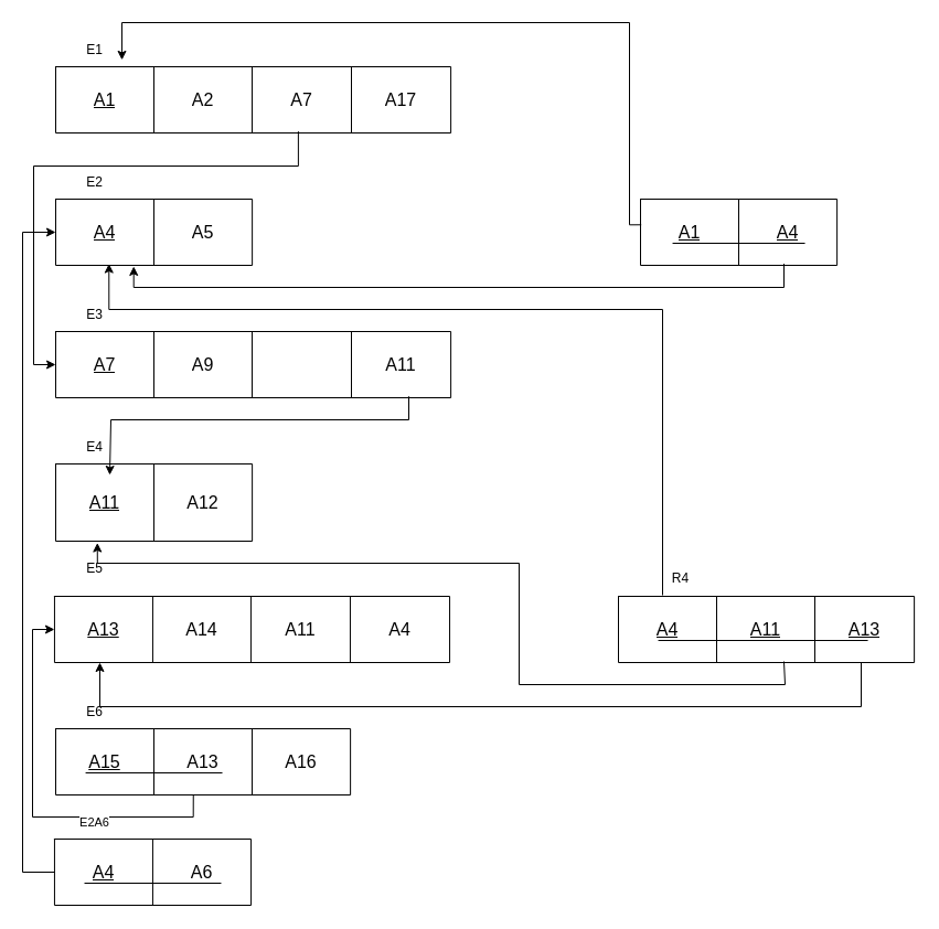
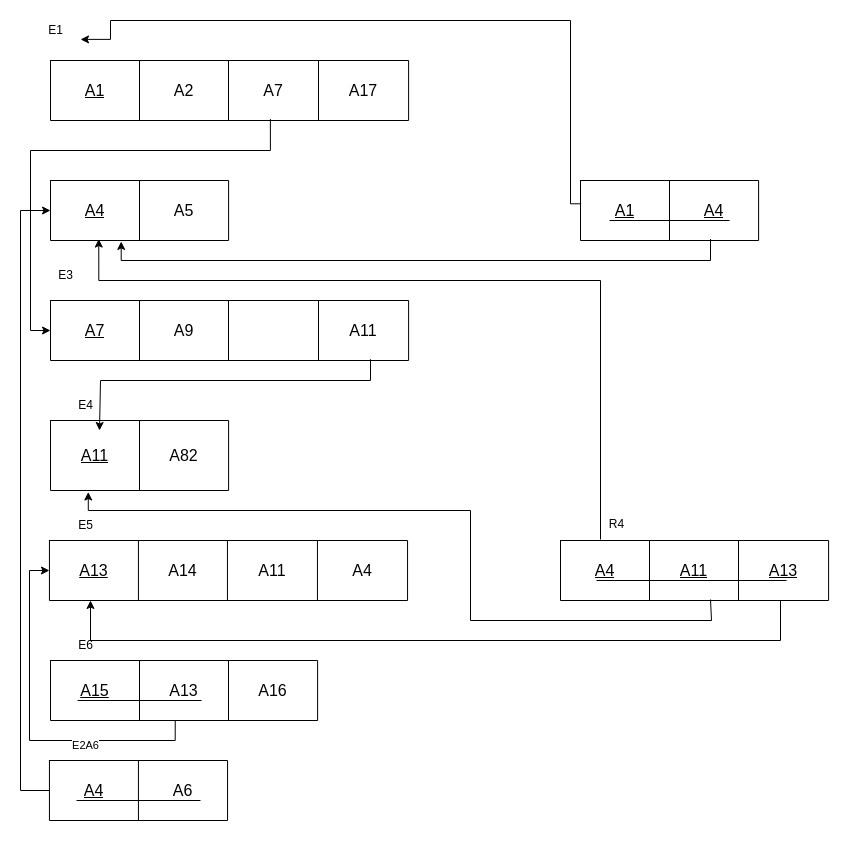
  <mxCell id="0" />
  <mxCell id="1" parent="0" />
- <mxCell id="2" value="E1" style="text;html=1;align=center;verticalAlign=middle;resizable=0;points=[];autosize=1;strokeColor=none;fillColor=none;" parent="1" vertex="1"><mxGeometry x="65" y="30" width="40" height="30" as="geometry" /></mxCell>
+ <mxCell id="2" value="E1" style="text;html=1;align=center;verticalAlign=middle;resizable=0;points=[];autosize=1;strokeColor=none;fillColor=none;" parent="1" vertex="1"><mxGeometry x="35" y="15" width="40" height="30" as="geometry" /></mxCell>
  <mxCell id="3" value="" style="shape=table;startSize=0;container=1;collapsible=0;childLayout=tableLayout;fontSize=16;" parent="1" vertex="1"><mxGeometry x="50" y="180" width="178.12" height="60" as="geometry" /></mxCell>
  <mxCell id="4" value="" style="shape=tableRow;horizontal=0;startSize=0;swimlaneHead=0;swimlaneBody=0;strokeColor=inherit;top=0;left=0;bottom=0;right=0;collapsible=0;dropTarget=0;fillColor=none;points=[[0,0.5],[1,0.5]];portConstraint=eastwest;fontSize=16;" parent="3" vertex="1"><mxGeometry width="178.12" height="60" as="geometry" /></mxCell>
  <mxCell id="5" value="&lt;u&gt;A4&lt;/u&gt;" style="shape=partialRectangle;html=1;whiteSpace=wrap;connectable=0;strokeColor=inherit;overflow=hidden;fillColor=none;top=0;left=0;bottom=0;right=0;pointerEvents=1;fontSize=16;" parent="4" vertex="1"><mxGeometry width="89" height="60" as="geometry"><mxRectangle width="89" height="60" as="alternateBounds" /></mxGeometry></mxCell>
  <mxCell id="6" value="A5" style="shape=partialRectangle;html=1;whiteSpace=wrap;connectable=0;strokeColor=inherit;overflow=hidden;fillColor=none;top=0;left=0;bottom=0;right=0;pointerEvents=1;fontSize=16;" parent="4" vertex="1"><mxGeometry x="89" width="89" height="60" as="geometry"><mxRectangle width="89" height="60" as="alternateBounds" /></mxGeometry></mxCell>
- <mxCell id="7" value="E2" style="text;html=1;align=center;verticalAlign=middle;resizable=0;points=[];autosize=1;strokeColor=none;fillColor=none;" parent="1" vertex="1"><mxGeometry x="65" y="150" width="40" height="30" as="geometry" /></mxCell>
  <mxCell id="8" value="" style="shape=table;startSize=0;container=1;collapsible=0;childLayout=tableLayout;fontSize=16;" parent="1" vertex="1"><mxGeometry x="50" y="60" width="358.12" height="60" as="geometry" /></mxCell>
  <mxCell id="9" value="" style="shape=tableRow;horizontal=0;startSize=0;swimlaneHead=0;swimlaneBody=0;strokeColor=inherit;top=0;left=0;bottom=0;right=0;collapsible=0;dropTarget=0;fillColor=none;points=[[0,0.5],[1,0.5]];portConstraint=eastwest;fontSize=16;" parent="8" vertex="1"><mxGeometry width="358.12" height="60" as="geometry" /></mxCell>
  <mxCell id="10" value="&lt;u&gt;A1&lt;/u&gt;" style="shape=partialRectangle;html=1;whiteSpace=wrap;connectable=0;strokeColor=inherit;overflow=hidden;fillColor=none;top=0;left=0;bottom=0;right=0;pointerEvents=1;fontSize=16;" parent="9" vertex="1"><mxGeometry width="89" height="60" as="geometry"><mxRectangle width="89" height="60" as="alternateBounds" /></mxGeometry></mxCell>
  <mxCell id="11" value="A2" style="shape=partialRectangle;html=1;whiteSpace=wrap;connectable=0;strokeColor=inherit;overflow=hidden;fillColor=none;top=0;left=0;bottom=0;right=0;pointerEvents=1;fontSize=16;" parent="9" vertex="1"><mxGeometry x="89" width="89" height="60" as="geometry"><mxRectangle width="89" height="60" as="alternateBounds" /></mxGeometry></mxCell>
  <mxCell id="12" value="A7" style="shape=partialRectangle;html=1;whiteSpace=wrap;connectable=0;strokeColor=inherit;overflow=hidden;fillColor=none;top=0;left=0;bottom=0;right=0;pointerEvents=1;fontSize=16;" parent="9" vertex="1"><mxGeometry x="178" width="90" height="60" as="geometry"><mxRectangle width="90" height="60" as="alternateBounds" /></mxGeometry></mxCell>
  <mxCell id="13" value="A17" style="shape=partialRectangle;html=1;whiteSpace=wrap;connectable=0;strokeColor=inherit;overflow=hidden;fillColor=none;top=0;left=0;bottom=0;right=0;pointerEvents=1;fontSize=16;" parent="9" vertex="1"><mxGeometry x="268" width="90" height="60" as="geometry"><mxRectangle width="90" height="60" as="alternateBounds" /></mxGeometry></mxCell>
  <mxCell id="14" value="" style="shape=table;startSize=0;container=1;collapsible=0;childLayout=tableLayout;fontSize=16;" parent="1" vertex="1"><mxGeometry x="50" y="300" width="358.12" height="60" as="geometry" /></mxCell>
  <mxCell id="15" value="" style="shape=tableRow;horizontal=0;startSize=0;swimlaneHead=0;swimlaneBody=0;strokeColor=inherit;top=0;left=0;bottom=0;right=0;collapsible=0;dropTarget=0;fillColor=none;points=[[0,0.5],[1,0.5]];portConstraint=eastwest;fontSize=16;" parent="14" vertex="1"><mxGeometry width="358.12" height="60" as="geometry" /></mxCell>
  <mxCell id="16" value="&lt;u&gt;A7&lt;/u&gt;" style="shape=partialRectangle;html=1;whiteSpace=wrap;connectable=0;strokeColor=inherit;overflow=hidden;fillColor=none;top=0;left=0;bottom=0;right=0;pointerEvents=1;fontSize=16;" parent="15" vertex="1"><mxGeometry width="89" height="60" as="geometry"><mxRectangle width="89" height="60" as="alternateBounds" /></mxGeometry></mxCell>
  <mxCell id="17" value="A9" style="shape=partialRectangle;html=1;whiteSpace=wrap;connectable=0;strokeColor=inherit;overflow=hidden;fillColor=none;top=0;left=0;bottom=0;right=0;pointerEvents=1;fontSize=16;" parent="15" vertex="1"><mxGeometry x="89" width="89" height="60" as="geometry"><mxRectangle width="89" height="60" as="alternateBounds" /></mxGeometry></mxCell>
  <mxCell id="18" value="" style="shape=partialRectangle;html=1;whiteSpace=wrap;connectable=0;strokeColor=inherit;overflow=hidden;fillColor=none;top=0;left=0;bottom=0;right=0;pointerEvents=1;fontSize=16;" parent="15" vertex="1"><mxGeometry x="178" width="90" height="60" as="geometry"><mxRectangle width="90" height="60" as="alternateBounds" /></mxGeometry></mxCell>
  <mxCell id="19" value="A11" style="shape=partialRectangle;html=1;whiteSpace=wrap;connectable=0;strokeColor=inherit;overflow=hidden;fillColor=none;top=0;left=0;bottom=0;right=0;pointerEvents=1;fontSize=16;" vertex="1" parent="15"><mxGeometry x="268" width="90" height="60" as="geometry"><mxRectangle width="90" height="60" as="alternateBounds" /></mxGeometry></mxCell>
- <mxCell id="20" value="E3" style="text;html=1;align=center;verticalAlign=middle;resizable=0;points=[];autosize=1;strokeColor=none;fillColor=none;" parent="1" vertex="1"><mxGeometry x="65" y="270" width="40" height="30" as="geometry" /></mxCell>
+ <mxCell id="20" value="E3" style="text;html=1;align=center;verticalAlign=middle;resizable=0;points=[];autosize=1;strokeColor=none;fillColor=none;" parent="1" vertex="1"><mxGeometry x="45" y="260" width="40" height="30" as="geometry" /></mxCell>
  <mxCell id="21" value="" style="shape=table;startSize=0;container=1;collapsible=0;childLayout=tableLayout;fontSize=16;" parent="1" vertex="1"><mxGeometry x="50" y="420" width="178.12" height="70" as="geometry" /></mxCell>
  <mxCell id="22" value="" style="shape=tableRow;horizontal=0;startSize=0;swimlaneHead=0;swimlaneBody=0;strokeColor=inherit;top=0;left=0;bottom=0;right=0;collapsible=0;dropTarget=0;fillColor=none;points=[[0,0.5],[1,0.5]];portConstraint=eastwest;fontSize=16;" parent="21" vertex="1"><mxGeometry width="178.12" height="70" as="geometry" /></mxCell>
  <mxCell id="23" value="&lt;u&gt;A11&lt;/u&gt;" style="shape=partialRectangle;html=1;whiteSpace=wrap;connectable=0;strokeColor=inherit;overflow=hidden;fillColor=none;top=0;left=0;bottom=0;right=0;pointerEvents=1;fontSize=16;" parent="22" vertex="1"><mxGeometry width="89" height="70" as="geometry"><mxRectangle width="89" height="70" as="alternateBounds" /></mxGeometry></mxCell>
- <mxCell id="24" value="A12" style="shape=partialRectangle;html=1;whiteSpace=wrap;connectable=0;strokeColor=inherit;overflow=hidden;fillColor=none;top=0;left=0;bottom=0;right=0;pointerEvents=1;fontSize=16;" parent="22" vertex="1"><mxGeometry x="89" width="89" height="70" as="geometry"><mxRectangle width="89" height="70" as="alternateBounds" /></mxGeometry></mxCell>
+ <mxCell id="24" value="A82" style="shape=partialRectangle;html=1;whiteSpace=wrap;connectable=0;strokeColor=inherit;overflow=hidden;fillColor=none;top=0;left=0;bottom=0;right=0;pointerEvents=1;fontSize=16;" parent="22" vertex="1"><mxGeometry x="89" width="89" height="70" as="geometry"><mxRectangle width="89" height="70" as="alternateBounds" /></mxGeometry></mxCell>
  <mxCell id="25" value="E4" style="text;html=1;align=center;verticalAlign=middle;resizable=0;points=[];autosize=1;strokeColor=none;fillColor=none;" parent="1" vertex="1"><mxGeometry x="65" y="390" width="40" height="30" as="geometry" /></mxCell>
  <mxCell id="26" value="" style="shape=table;startSize=0;container=1;collapsible=0;childLayout=tableLayout;fontSize=16;" parent="1" vertex="1"><mxGeometry x="48.94" y="540" width="358.12" height="60" as="geometry" /></mxCell>
  <mxCell id="27" value="" style="shape=tableRow;horizontal=0;startSize=0;swimlaneHead=0;swimlaneBody=0;strokeColor=inherit;top=0;left=0;bottom=0;right=0;collapsible=0;dropTarget=0;fillColor=none;points=[[0,0.5],[1,0.5]];portConstraint=eastwest;fontSize=16;" parent="26" vertex="1"><mxGeometry width="358.12" height="60" as="geometry" /></mxCell>
  <mxCell id="28" value="&lt;u&gt;A13&lt;/u&gt;" style="shape=partialRectangle;html=1;whiteSpace=wrap;connectable=0;strokeColor=inherit;overflow=hidden;fillColor=none;top=0;left=0;bottom=0;right=0;pointerEvents=1;fontSize=16;" parent="27" vertex="1"><mxGeometry width="89" height="60" as="geometry"><mxRectangle width="89" height="60" as="alternateBounds" /></mxGeometry></mxCell>
  <mxCell id="29" value="A14" style="shape=partialRectangle;html=1;whiteSpace=wrap;connectable=0;strokeColor=inherit;overflow=hidden;fillColor=none;top=0;left=0;bottom=0;right=0;pointerEvents=1;fontSize=16;" parent="27" vertex="1"><mxGeometry x="89" width="89" height="60" as="geometry"><mxRectangle width="89" height="60" as="alternateBounds" /></mxGeometry></mxCell>
  <mxCell id="30" value="A11" style="shape=partialRectangle;html=1;whiteSpace=wrap;connectable=0;strokeColor=inherit;overflow=hidden;fillColor=none;top=0;left=0;bottom=0;right=0;pointerEvents=1;fontSize=16;" parent="27" vertex="1"><mxGeometry x="178" width="90" height="60" as="geometry"><mxRectangle width="90" height="60" as="alternateBounds" /></mxGeometry></mxCell>
  <mxCell id="31" value="A4" style="shape=partialRectangle;html=1;whiteSpace=wrap;connectable=0;strokeColor=inherit;overflow=hidden;fillColor=none;top=0;left=0;bottom=0;right=0;pointerEvents=1;fontSize=16;" parent="27" vertex="1"><mxGeometry x="268" width="90" height="60" as="geometry"><mxRectangle width="90" height="60" as="alternateBounds" /></mxGeometry></mxCell>
- <mxCell id="32" value="E5" style="text;html=1;align=center;verticalAlign=middle;resizable=0;points=[];autosize=1;strokeColor=none;fillColor=none;" parent="1" vertex="1"><mxGeometry x="65" y="500" width="40" height="30" as="geometry" /></mxCell>
+ <mxCell id="32" value="E5" style="text;html=1;align=center;verticalAlign=middle;resizable=0;points=[];autosize=1;strokeColor=none;fillColor=none;" parent="1" vertex="1"><mxGeometry x="65" y="510" width="40" height="30" as="geometry" /></mxCell>
  <mxCell id="33" value="E6" style="text;html=1;align=center;verticalAlign=middle;resizable=0;points=[];autosize=1;strokeColor=none;fillColor=none;" parent="1" vertex="1"><mxGeometry x="65" y="630" width="40" height="30" as="geometry" /></mxCell>
  <mxCell id="34" value="" style="shape=table;startSize=0;container=1;collapsible=0;childLayout=tableLayout;fontSize=16;" parent="1" vertex="1"><mxGeometry x="50" y="660" width="267.12" height="60" as="geometry" /></mxCell>
  <mxCell id="35" value="" style="shape=tableRow;horizontal=0;startSize=0;swimlaneHead=0;swimlaneBody=0;strokeColor=inherit;top=0;left=0;bottom=0;right=0;collapsible=0;dropTarget=0;fillColor=none;points=[[0,0.5],[1,0.5]];portConstraint=eastwest;fontSize=16;" parent="34" vertex="1"><mxGeometry width="267.12" height="60" as="geometry" /></mxCell>
  <mxCell id="36" value="&lt;u&gt;A15&lt;/u&gt;" style="shape=partialRectangle;html=1;whiteSpace=wrap;connectable=0;strokeColor=inherit;overflow=hidden;fillColor=none;top=0;left=0;bottom=0;right=0;pointerEvents=1;fontSize=16;" parent="35" vertex="1"><mxGeometry width="89" height="60" as="geometry"><mxRectangle width="89" height="60" as="alternateBounds" /></mxGeometry></mxCell>
  <mxCell id="37" value="A13" style="shape=partialRectangle;html=1;whiteSpace=wrap;connectable=0;strokeColor=inherit;overflow=hidden;fillColor=none;top=0;left=0;bottom=0;right=0;pointerEvents=1;fontSize=16;" parent="35" vertex="1"><mxGeometry x="89" width="89" height="60" as="geometry"><mxRectangle width="89" height="60" as="alternateBounds" /></mxGeometry></mxCell>
  <mxCell id="38" value="A16" style="shape=partialRectangle;html=1;whiteSpace=wrap;connectable=0;strokeColor=inherit;overflow=hidden;fillColor=none;top=0;left=0;bottom=0;right=0;pointerEvents=1;fontSize=16;" vertex="1" parent="35"><mxGeometry x="178" width="89" height="60" as="geometry"><mxRectangle width="89" height="60" as="alternateBounds" /></mxGeometry></mxCell>
  <mxCell id="39" style="edgeStyle=orthogonalEdgeStyle;rounded=0;orthogonalLoop=1;jettySize=auto;html=1;entryX=0;entryY=0.5;entryDx=0;entryDy=0;exitX=0.467;exitY=1.005;exitDx=0;exitDy=0;exitPerimeter=0;" parent="1" source="35" target="27" edge="1"><mxGeometry relative="1" as="geometry"><mxPoint x="30" y="740" as="sourcePoint" /><Array as="points"><mxPoint x="175" y="740" /><mxPoint x="29" y="740" /><mxPoint x="29" y="570" /></Array></mxGeometry></mxCell>
  <mxCell id="40" value="" style="endArrow=classic;html=1;rounded=0;exitX=0.614;exitY=0.976;exitDx=0;exitDy=0;exitPerimeter=0;edgeStyle=orthogonalEdgeStyle;startArrow=none;startFill=0;elbow=vertical;entryX=0;entryY=0.5;entryDx=0;entryDy=0;" parent="1" source="9" target="15" edge="1"><mxGeometry width="50" height="50" relative="1" as="geometry"><mxPoint x="270" y="140" as="sourcePoint" /><mxPoint x="50" y="304" as="targetPoint" /><Array as="points"><mxPoint x="270" y="150" /><mxPoint x="30" y="150" /><mxPoint x="30" y="330" /></Array></mxGeometry></mxCell>
  <mxCell id="41" value="" style="endArrow=classic;html=1;rounded=0;edgeStyle=orthogonalEdgeStyle;" parent="1" edge="1"><mxGeometry width="50" height="50" relative="1" as="geometry"><mxPoint x="370" y="360" as="sourcePoint" /><mxPoint x="99" y="430" as="targetPoint" /><Array as="points"><mxPoint x="370" y="359" /><mxPoint x="370" y="380" /><mxPoint x="100" y="380" /><mxPoint x="100" y="430" /></Array></mxGeometry></mxCell>
  <mxCell id="42" value="" style="shape=table;startSize=0;container=1;collapsible=0;childLayout=tableLayout;fontSize=16;" vertex="1" parent="1"><mxGeometry x="560" y="540" width="268.12" height="60" as="geometry" /></mxCell>
  <mxCell id="43" value="" style="shape=tableRow;horizontal=0;startSize=0;swimlaneHead=0;swimlaneBody=0;strokeColor=inherit;top=0;left=0;bottom=0;right=0;collapsible=0;dropTarget=0;fillColor=none;points=[[0,0.5],[1,0.5]];portConstraint=eastwest;fontSize=16;" vertex="1" parent="42"><mxGeometry width="268.12" height="60" as="geometry" /></mxCell>
  <mxCell id="44" value="&lt;u&gt;A4&lt;/u&gt;" style="shape=partialRectangle;html=1;whiteSpace=wrap;connectable=0;strokeColor=inherit;overflow=hidden;fillColor=none;top=0;left=0;bottom=0;right=0;pointerEvents=1;fontSize=16;" vertex="1" parent="43"><mxGeometry width="89" height="60" as="geometry"><mxRectangle width="89" height="60" as="alternateBounds" /></mxGeometry></mxCell>
  <mxCell id="45" value="&lt;u&gt;A11&lt;/u&gt;" style="shape=partialRectangle;html=1;whiteSpace=wrap;connectable=0;strokeColor=inherit;overflow=hidden;fillColor=none;top=0;left=0;bottom=0;right=0;pointerEvents=1;fontSize=16;" vertex="1" parent="43"><mxGeometry x="89" width="89" height="60" as="geometry"><mxRectangle width="89" height="60" as="alternateBounds" /></mxGeometry></mxCell>
  <mxCell id="46" value="&lt;u&gt;A13&lt;/u&gt;" style="shape=partialRectangle;html=1;whiteSpace=wrap;connectable=0;strokeColor=inherit;overflow=hidden;fillColor=none;top=0;left=0;bottom=0;right=0;pointerEvents=1;fontSize=16;" vertex="1" parent="43"><mxGeometry x="178" width="90" height="60" as="geometry"><mxRectangle width="90" height="60" as="alternateBounds" /></mxGeometry></mxCell>
  <mxCell id="47" value="R4" style="text;html=1;align=center;verticalAlign=middle;resizable=0;points=[];autosize=1;strokeColor=none;fillColor=none;" vertex="1" parent="1"><mxGeometry x="596.06" y="509" width="40" height="30" as="geometry" /></mxCell>
  <mxCell id="48" value="" style="shape=table;startSize=0;container=1;collapsible=0;childLayout=tableLayout;fontSize=16;" vertex="1" parent="1"><mxGeometry x="580" y="180" width="178.12" height="60" as="geometry" /></mxCell>
  <mxCell id="49" value="" style="shape=tableRow;horizontal=0;startSize=0;swimlaneHead=0;swimlaneBody=0;strokeColor=inherit;top=0;left=0;bottom=0;right=0;collapsible=0;dropTarget=0;fillColor=none;points=[[0,0.5],[1,0.5]];portConstraint=eastwest;fontSize=16;" vertex="1" parent="48"><mxGeometry width="178.12" height="60" as="geometry" /></mxCell>
  <mxCell id="50" value="&lt;u&gt;A1&lt;/u&gt;" style="shape=partialRectangle;html=1;whiteSpace=wrap;connectable=0;strokeColor=inherit;overflow=hidden;fillColor=none;top=0;left=0;bottom=0;right=0;pointerEvents=1;fontSize=16;" vertex="1" parent="49"><mxGeometry width="89" height="60" as="geometry"><mxRectangle width="89" height="60" as="alternateBounds" /></mxGeometry></mxCell>
  <mxCell id="51" value="&lt;u&gt;A4&lt;/u&gt;" style="shape=partialRectangle;html=1;whiteSpace=wrap;connectable=0;strokeColor=inherit;overflow=hidden;fillColor=none;top=0;left=0;bottom=0;right=0;pointerEvents=1;fontSize=16;" vertex="1" parent="49"><mxGeometry x="89" width="89" height="60" as="geometry"><mxRectangle width="89" height="60" as="alternateBounds" /></mxGeometry></mxCell>
  <mxCell id="52" value="" style="endArrow=classic;html=1;rounded=0;align=center;edgeStyle=orthogonalEdgeStyle;exitX=0.004;exitY=0.388;exitDx=0;exitDy=0;exitPerimeter=0;entryX=1.126;entryY=0.796;entryDx=0;entryDy=0;entryPerimeter=0;" edge="1" parent="1" source="49" target="2"><mxGeometry width="50" height="50" relative="1" as="geometry"><mxPoint x="630" y="130" as="sourcePoint" /><mxPoint x="110" y="30" as="targetPoint" /><Array as="points"><mxPoint x="570" y="203" /><mxPoint x="570" y="20" /><mxPoint x="110" y="20" /></Array></mxGeometry></mxCell>
  <mxCell id="53" value="" style="endArrow=none;html=1;rounded=0;" edge="1" parent="1"><mxGeometry width="50" height="50" relative="1" as="geometry"><mxPoint x="609.06" y="220" as="sourcePoint" /><mxPoint x="729.06" y="220" as="targetPoint" /></mxGeometry></mxCell>
  <mxCell id="54" value="" style="endArrow=classic;html=1;rounded=0;exitX=0.73;exitY=0.976;exitDx=0;exitDy=0;exitPerimeter=0;edgeStyle=orthogonalEdgeStyle;entryX=0.397;entryY=1.016;entryDx=0;entryDy=0;entryPerimeter=0;" edge="1" parent="1" source="49" target="4"><mxGeometry width="50" height="50" relative="1" as="geometry"><mxPoint x="620" y="450" as="sourcePoint" /><mxPoint x="90" y="269" as="targetPoint" /><Array as="points"><mxPoint x="710" y="260" /><mxPoint x="120" y="260" /><mxPoint x="120" y="241" /></Array></mxGeometry></mxCell>
  <mxCell id="55" value="" style="endArrow=classic;html=1;rounded=0;edgeStyle=orthogonalEdgeStyle;entryX=0.271;entryY=0.976;entryDx=0;entryDy=0;entryPerimeter=0;" edge="1" parent="1" target="4"><mxGeometry width="50" height="50" relative="1" as="geometry"><mxPoint x="600" y="539" as="sourcePoint" /><mxPoint x="630" y="280" as="targetPoint" /><Array as="points"><mxPoint x="600" y="539" /><mxPoint x="600" y="280" /><mxPoint x="98" y="280" /></Array></mxGeometry></mxCell>
  <mxCell id="56" value="" style="endArrow=none;html=1;rounded=0;strokeColor=default;align=center;verticalAlign=middle;fontFamily=Helvetica;fontSize=11;fontColor=default;labelBackgroundColor=default;edgeStyle=orthogonalEdgeStyle;startArrow=classic;startFill=1;endFill=0;exitX=0.212;exitY=1.022;exitDx=0;exitDy=0;exitPerimeter=0;" edge="1" parent="1" source="22"><mxGeometry width="50" height="50" relative="1" as="geometry"><mxPoint x="660" y="649" as="sourcePoint" /><mxPoint x="710" y="599" as="targetPoint" /><Array as="points"><mxPoint x="88" y="510" /><mxPoint x="470" y="510" /><mxPoint x="470" y="620" /><mxPoint x="711" y="620" /><mxPoint x="711" y="599" /></Array></mxGeometry></mxCell>
  <mxCell id="57" value="" style="endArrow=none;html=1;rounded=0;strokeColor=default;align=center;verticalAlign=middle;fontFamily=Helvetica;fontSize=11;fontColor=default;labelBackgroundColor=default;edgeStyle=orthogonalEdgeStyle;startArrow=classic;startFill=1;endFill=0;exitX=0.212;exitY=1.022;exitDx=0;exitDy=0;exitPerimeter=0;" edge="1" parent="1" target="43"><mxGeometry width="50" height="50" relative="1" as="geometry"><mxPoint x="90" y="600" as="sourcePoint" /><mxPoint x="712" y="707" as="targetPoint" /><Array as="points"><mxPoint x="90" y="640" /><mxPoint x="780" y="640" /></Array></mxGeometry></mxCell>
  <mxCell id="58" value="" style="endArrow=none;html=1;rounded=0;strokeColor=default;align=center;verticalAlign=middle;fontFamily=Helvetica;fontSize=11;fontColor=default;labelBackgroundColor=default;edgeStyle=orthogonalEdgeStyle;" edge="1" parent="1"><mxGeometry width="50" height="50" relative="1" as="geometry"><mxPoint x="596.06" y="580" as="sourcePoint" /><mxPoint x="786.06" y="580" as="targetPoint" /></mxGeometry></mxCell>
  <mxCell id="59" value="" style="shape=table;startSize=0;container=1;collapsible=0;childLayout=tableLayout;fontSize=16;" vertex="1" parent="1"><mxGeometry x="48.94" y="760" width="178.12" height="60" as="geometry" /></mxCell>
  <mxCell id="60" value="" style="shape=tableRow;horizontal=0;startSize=0;swimlaneHead=0;swimlaneBody=0;strokeColor=inherit;top=0;left=0;bottom=0;right=0;collapsible=0;dropTarget=0;fillColor=none;points=[[0,0.5],[1,0.5]];portConstraint=eastwest;fontSize=16;" vertex="1" parent="59"><mxGeometry width="178.12" height="60" as="geometry" /></mxCell>
  <mxCell id="61" value="&lt;u&gt;A4&lt;/u&gt;" style="shape=partialRectangle;html=1;whiteSpace=wrap;connectable=0;strokeColor=inherit;overflow=hidden;fillColor=none;top=0;left=0;bottom=0;right=0;pointerEvents=1;fontSize=16;" vertex="1" parent="60"><mxGeometry width="89" height="60" as="geometry"><mxRectangle width="89" height="60" as="alternateBounds" /></mxGeometry></mxCell>
  <mxCell id="62" value="A6" style="shape=partialRectangle;html=1;whiteSpace=wrap;connectable=0;strokeColor=inherit;overflow=hidden;fillColor=none;top=0;left=0;bottom=0;right=0;pointerEvents=1;fontSize=16;" vertex="1" parent="60"><mxGeometry x="89" width="89" height="60" as="geometry"><mxRectangle width="89" height="60" as="alternateBounds" /></mxGeometry></mxCell>
  <mxCell id="63" value="E2A6" style="text;html=1;align=center;verticalAlign=middle;resizable=0;points=[];autosize=1;strokeColor=none;fillColor=none;fontFamily=Helvetica;fontSize=11;fontColor=default;labelBackgroundColor=default;" vertex="1" parent="1"><mxGeometry x="60" y="730" width="50" height="30" as="geometry" /></mxCell>
  <mxCell id="64" style="edgeStyle=orthogonalEdgeStyle;rounded=0;orthogonalLoop=1;jettySize=auto;html=1;exitX=0;exitY=0.5;exitDx=0;exitDy=0;entryX=0;entryY=0.5;entryDx=0;entryDy=0;" edge="1" parent="1" source="60" target="4"><mxGeometry relative="1" as="geometry"><mxPoint x="40" y="790" as="sourcePoint" /><mxPoint x="20" y="200" as="targetPoint" /><Array as="points"><mxPoint x="20" y="790" /><mxPoint x="20" y="210" /></Array></mxGeometry></mxCell>
  <mxCell id="65" value="" style="endArrow=none;html=1;rounded=0;strokeColor=default;align=center;verticalAlign=middle;fontFamily=Helvetica;fontSize=11;fontColor=default;labelBackgroundColor=default;edgeStyle=orthogonalEdgeStyle;" edge="1" parent="1"><mxGeometry width="50" height="50" relative="1" as="geometry"><mxPoint x="77.09" y="700" as="sourcePoint" /><mxPoint x="201.03" y="700" as="targetPoint" /></mxGeometry></mxCell>
  <mxCell id="66" value="" style="endArrow=none;html=1;rounded=0;strokeColor=default;align=center;verticalAlign=middle;fontFamily=Helvetica;fontSize=11;fontColor=default;labelBackgroundColor=default;edgeStyle=orthogonalEdgeStyle;" edge="1" parent="1"><mxGeometry width="50" height="50" relative="1" as="geometry"><mxPoint x="76.03" y="800" as="sourcePoint" /><mxPoint x="199.97" y="800" as="targetPoint" /></mxGeometry></mxCell>
